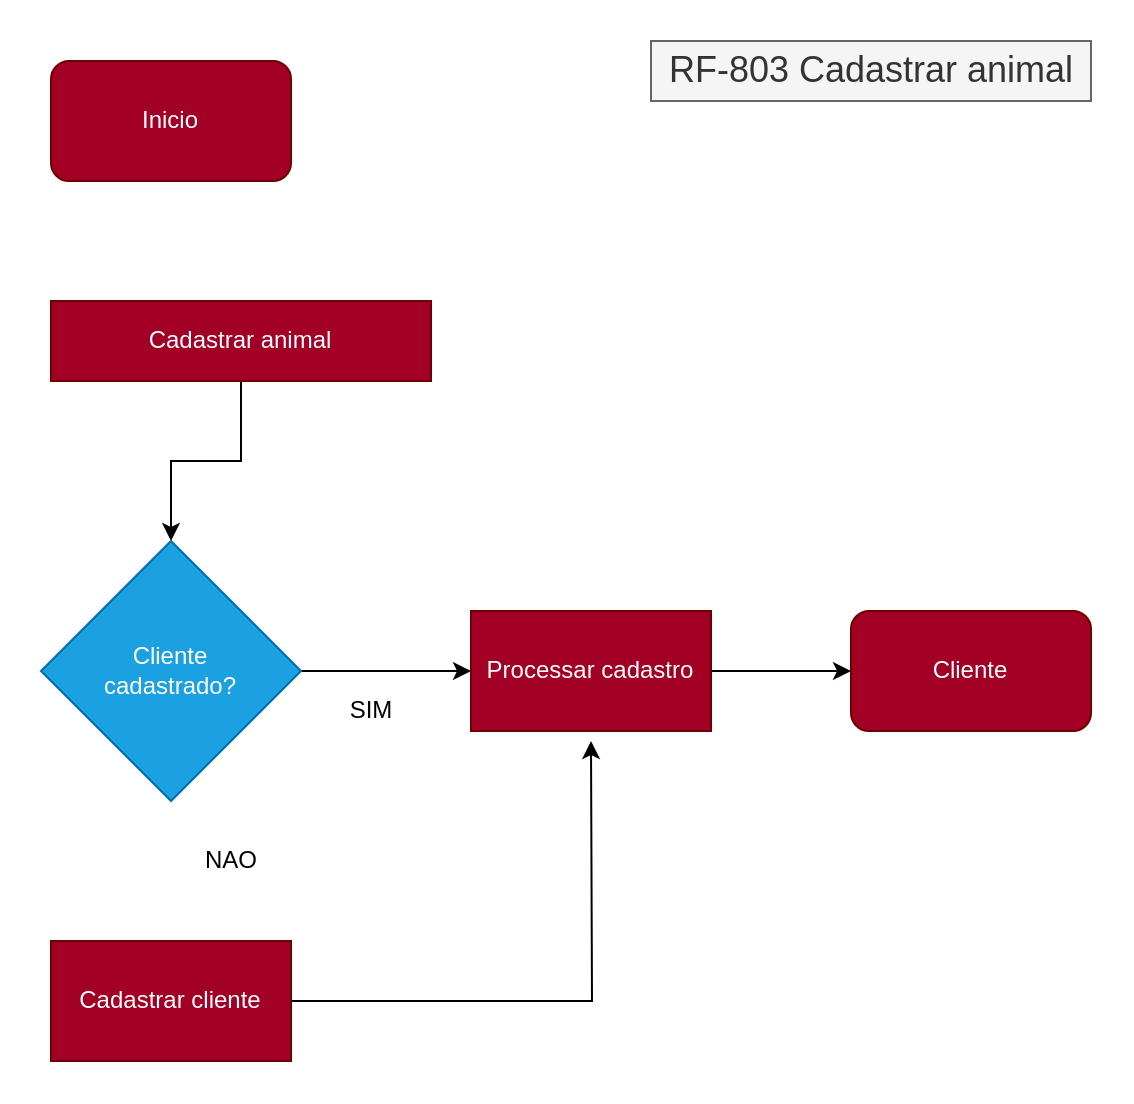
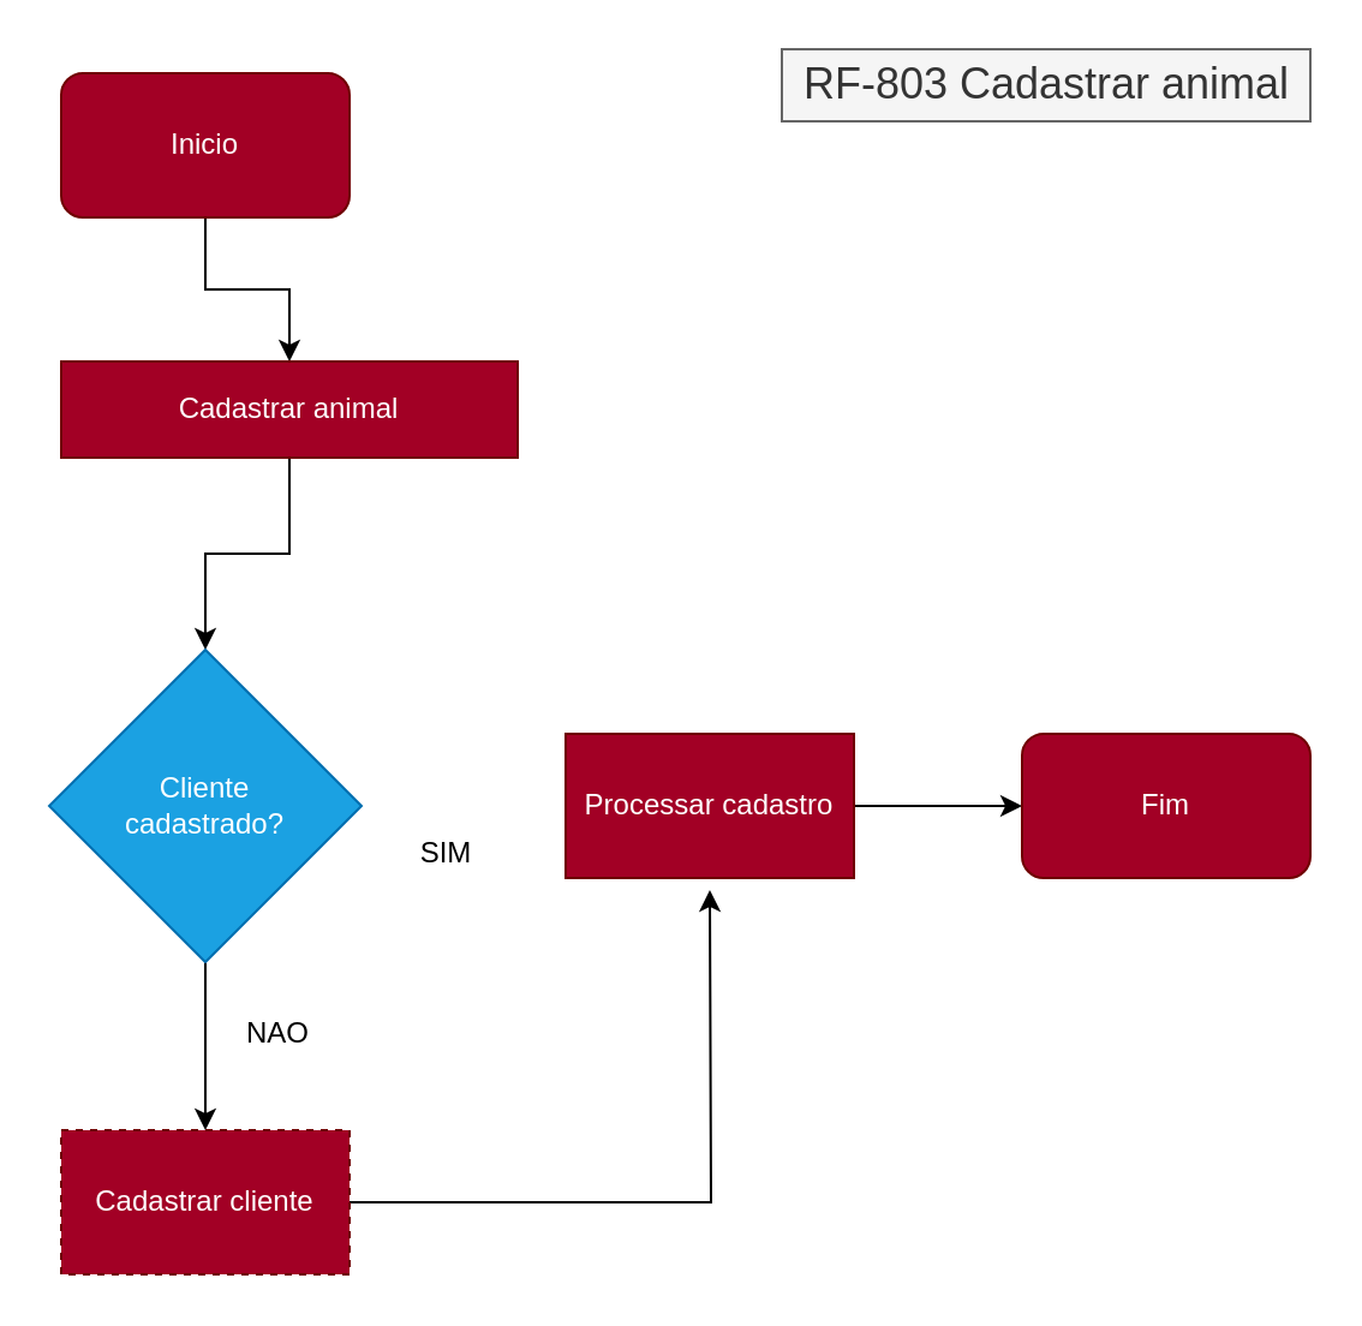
  <mxCell id="0" />
  <mxCell id="1" parent="0" />
+ <mxCell id="2" style="edgeStyle=orthogonalEdgeStyle;rounded=0;orthogonalLoop=1;jettySize=auto;html=1;entryX=0.5;entryY=0;entryDx=0;entryDy=0;" parent="1" source="3" target="5" edge="1"><mxGeometry relative="1" as="geometry" /></mxCell>
  <mxCell id="3" value="Inicio" style="rounded=1;whiteSpace=wrap;html=1;fillColor=#a20025;fontColor=#ffffff;strokeColor=#6F0000;" parent="1" vertex="1"><mxGeometry x="25" y="30" width="120" height="60" as="geometry" /></mxCell>
  <mxCell id="4" style="edgeStyle=orthogonalEdgeStyle;rounded=0;orthogonalLoop=1;jettySize=auto;html=1;entryX=0.5;entryY=0;entryDx=0;entryDy=0;" parent="1" source="5" target="8" edge="1"><mxGeometry relative="1" as="geometry" /></mxCell>
  <mxCell id="5" value="Cadastrar animal" style="rounded=0;whiteSpace=wrap;html=1;fillColor=#a20025;fontColor=#ffffff;strokeColor=#6F0000;" parent="1" vertex="1"><mxGeometry x="25" y="150" width="190" height="40" as="geometry" /></mxCell>
- <mxCell id="7" style="edgeStyle=orthogonalEdgeStyle;rounded=0;orthogonalLoop=1;jettySize=auto;html=1;" parent="1" source="8" target="13" edge="1"><mxGeometry relative="1" as="geometry"><mxPoint x="265" y="335" as="targetPoint" /></mxGeometry></mxCell>
+ <mxCell id="6" style="edgeStyle=orthogonalEdgeStyle;rounded=0;orthogonalLoop=1;jettySize=auto;html=1;" parent="1" source="8" target="10" edge="1"><mxGeometry relative="1" as="geometry"><mxPoint x="-65" y="335" as="targetPoint" /></mxGeometry></mxCell>
  <mxCell id="8" value="Cliente&lt;br&gt;cadastrado?" style="rhombus;whiteSpace=wrap;html=1;fillColor=#1ba1e2;fontColor=#ffffff;strokeColor=#006EAF;" parent="1" vertex="1"><mxGeometry x="20" y="270" width="130" height="130" as="geometry" /></mxCell>
  <mxCell id="9" style="edgeStyle=orthogonalEdgeStyle;rounded=0;orthogonalLoop=1;jettySize=auto;html=1;" parent="1" source="10" edge="1"><mxGeometry relative="1" as="geometry"><mxPoint x="295" y="370" as="targetPoint" /></mxGeometry></mxCell>
- <mxCell id="10" value="Cadastrar cliente" style="rounded=0;whiteSpace=wrap;html=1;fillColor=#a20025;fontColor=#ffffff;strokeColor=#6F0000;" parent="1" vertex="1"><mxGeometry x="25" y="470" width="120" height="60" as="geometry" /></mxCell>
+ <mxCell id="10" value="Cadastrar cliente" style="rounded=0;whiteSpace=wrap;html=1;fillColor=#a20025;fontColor=#ffffff;strokeColor=#6F0000;dashed=1;" parent="1" vertex="1"><mxGeometry x="25" y="470" width="120" height="60" as="geometry" /></mxCell>
  <mxCell id="11" value="NAO" style="text;html=1;align=center;verticalAlign=middle;resizable=0;points=[];autosize=1;strokeColor=none;fillColor=none;" parent="1" vertex="1"><mxGeometry x="95" y="420" width="40" height="20" as="geometry" /></mxCell>
  <mxCell id="12" style="edgeStyle=orthogonalEdgeStyle;rounded=0;orthogonalLoop=1;jettySize=auto;html=1;" parent="1" source="13" target="15" edge="1"><mxGeometry relative="1" as="geometry"><mxPoint x="435" y="335" as="targetPoint" /></mxGeometry></mxCell>
  <mxCell id="13" value="Processar cadastro" style="rounded=0;whiteSpace=wrap;html=1;fillColor=#a20025;fontColor=#ffffff;strokeColor=#6F0000;" parent="1" vertex="1"><mxGeometry x="235" y="305" width="120" height="60" as="geometry" /></mxCell>
  <mxCell id="14" value="SIM" style="text;html=1;align=center;verticalAlign=middle;resizable=0;points=[];autosize=1;strokeColor=none;fillColor=none;" parent="1" vertex="1"><mxGeometry x="165" y="345" width="40" height="20" as="geometry" /></mxCell>
- <mxCell id="15" value="Cliente" style="rounded=1;whiteSpace=wrap;html=1;fillColor=#a20025;fontColor=#ffffff;strokeColor=#6F0000;" parent="1" vertex="1"><mxGeometry x="425" y="305" width="120" height="60" as="geometry" /></mxCell>
+ <mxCell id="15" value="Fim" style="rounded=1;whiteSpace=wrap;html=1;fillColor=#a20025;fontColor=#ffffff;strokeColor=#6F0000;" parent="1" vertex="1"><mxGeometry x="425" y="305" width="120" height="60" as="geometry" /></mxCell>
  <mxCell id="16" value="&lt;p style=&quot;margin-bottom: 0.25cm ; line-height: 1.15px ; background: transparent&quot;&gt;&lt;font style=&quot;font-size: 18px&quot;&gt;&lt;font face=&quot;Liberation Sans, sans-serif&quot;&gt;&lt;font&gt;RF-803&amp;nbsp;&lt;/font&gt;&lt;/font&gt;&lt;span style=&quot;font-family: &amp;#34;liberation sans&amp;#34; , sans-serif ; background-color: transparent&quot;&gt;Cadastrar animal&lt;/span&gt;&lt;/font&gt;&lt;/p&gt;" style="text;html=1;align=center;verticalAlign=middle;resizable=0;points=[];autosize=1;fillColor=#f5f5f5;fontColor=#333333;strokeColor=#666666;" parent="1" vertex="1"><mxGeometry x="325" y="20" width="220" height="30" as="geometry" /></mxCell>
